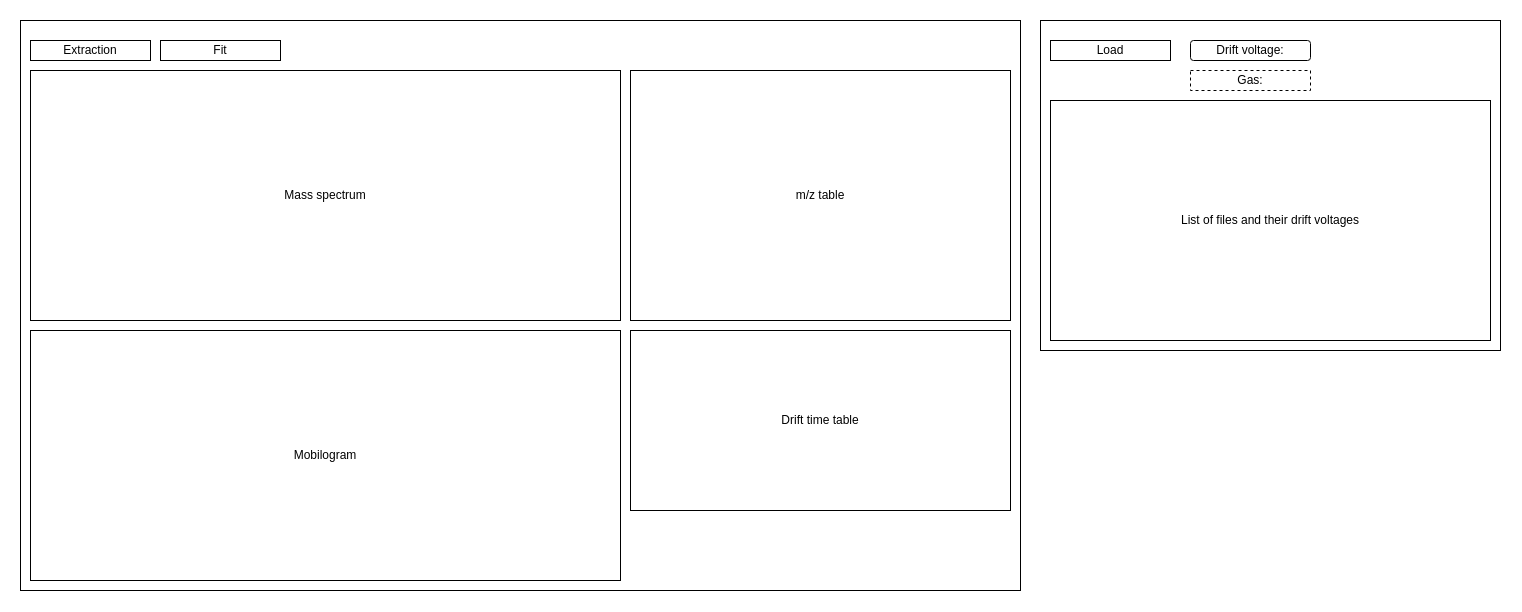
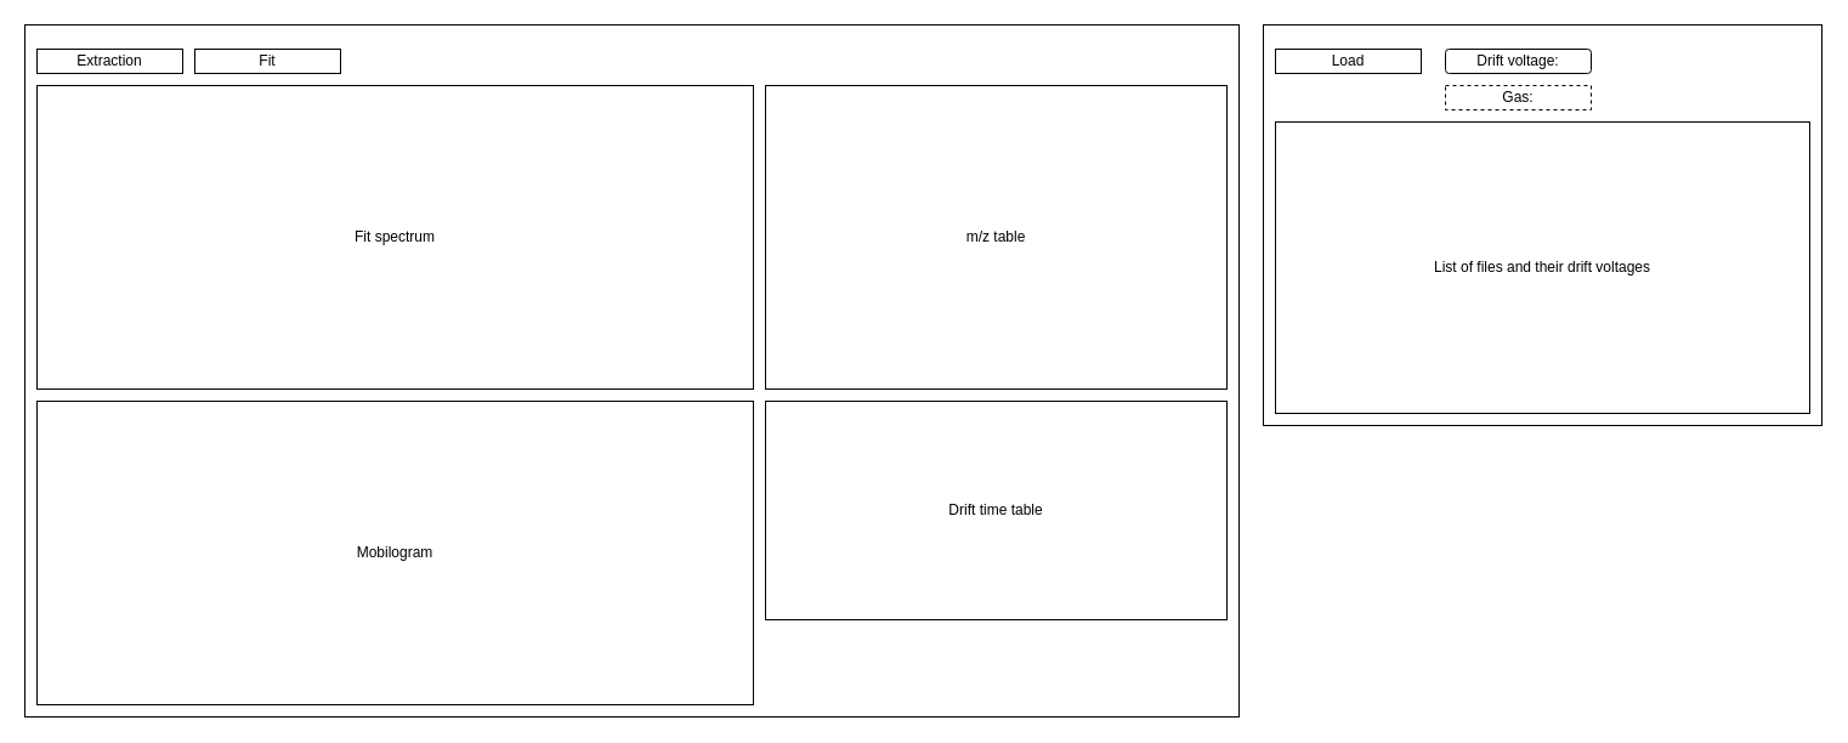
  <mxCell id="0" />
  <mxCell id="1" parent="0" />
  <mxCell id="2" value="" style="rounded=0;whiteSpace=wrap;html=1;" vertex="1" parent="1"><mxGeometry x="1040" y="20" width="460" height="330" as="geometry" /></mxCell>
  <mxCell id="3" value="" style="rounded=0;whiteSpace=wrap;html=1;" vertex="1" parent="1"><mxGeometry x="20" y="20" width="1000" height="570" as="geometry" /></mxCell>
- <mxCell id="4" value="Mass spectrum" style="rounded=0;whiteSpace=wrap;html=1;" vertex="1" parent="1"><mxGeometry x="30" y="70" width="590" height="250" as="geometry" /></mxCell>
+ <mxCell id="4" value="Fit spectrum" style="rounded=0;whiteSpace=wrap;html=1;" vertex="1" parent="1"><mxGeometry x="30" y="70" width="590" height="250" as="geometry" /></mxCell>
  <mxCell id="5" value="Mobilogram" style="rounded=0;whiteSpace=wrap;html=1;" vertex="1" parent="1"><mxGeometry x="30" y="330" width="590" height="250" as="geometry" /></mxCell>
  <mxCell id="6" value="Extraction" style="rounded=0;whiteSpace=wrap;html=1;" vertex="1" parent="1"><mxGeometry x="30" y="40" width="120" height="20" as="geometry" /></mxCell>
  <mxCell id="7" value="Fit" style="rounded=0;whiteSpace=wrap;html=1;" vertex="1" parent="1"><mxGeometry x="160" y="40" width="120" height="20" as="geometry" /></mxCell>
  <mxCell id="8" value="List of files and their drift voltages" style="rounded=0;whiteSpace=wrap;html=1;" vertex="1" parent="1"><mxGeometry x="1050" y="100" width="440" height="240" as="geometry" /></mxCell>
  <mxCell id="9" value="m/z table" style="rounded=0;whiteSpace=wrap;html=1;" vertex="1" parent="1"><mxGeometry x="630" y="70" width="380" height="250" as="geometry" /></mxCell>
  <mxCell id="10" value="Drift time table" style="rounded=0;whiteSpace=wrap;html=1;" vertex="1" parent="1"><mxGeometry x="630" y="330" width="380" height="180" as="geometry" /></mxCell>
  <mxCell id="11" value="Load" style="rounded=0;whiteSpace=wrap;html=1;" vertex="1" parent="1"><mxGeometry x="1050" y="40" width="120" height="20" as="geometry" /></mxCell>
  <mxCell id="12" value="Drift voltage:" style="whiteSpace=wrap;html=1;rounded=1;" vertex="1" parent="1"><mxGeometry x="1190" y="40" width="120" height="20" as="geometry" /></mxCell>
  <mxCell id="13" value="Gas:" style="rounded=0;whiteSpace=wrap;html=1;dashed=1;" vertex="1" parent="1"><mxGeometry x="1190" y="70" width="120" height="20" as="geometry" /></mxCell>
